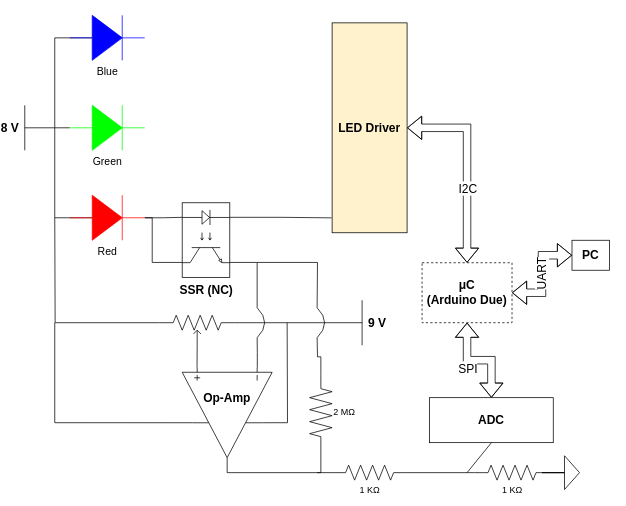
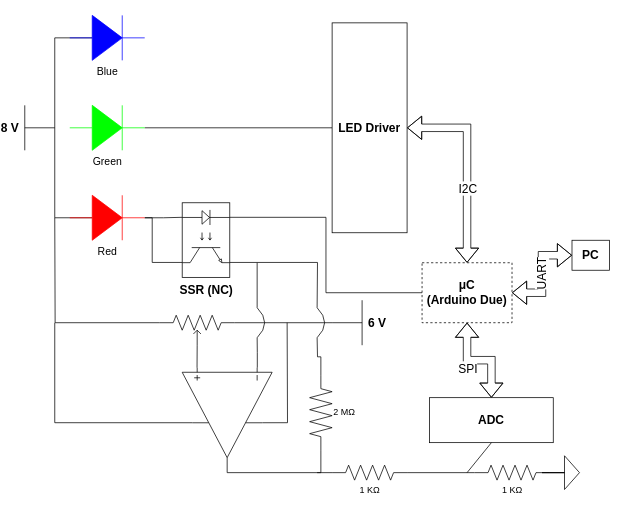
  <mxCell id="0" />
  <mxCell id="1" parent="0" />
  <mxCell id="2" style="edgeStyle=orthogonalEdgeStyle;rounded=0;orthogonalLoop=1;jettySize=auto;html=1;exitX=0;exitY=0.5;exitDx=0;exitDy=0;exitPerimeter=0;entryX=0;entryY=0.5;entryDx=0;entryDy=0;entryPerimeter=0;endArrow=none;endFill=0;" edge="1" parent="1"><mxGeometry relative="1" as="geometry"><Array as="points"><mxPoint x="60" y="50" /><mxPoint x="60" y="290" /></Array><mxPoint x="110" y="50" as="sourcePoint" /><mxPoint x="110.01" y="290" as="targetPoint" /></mxGeometry></mxCell>
  <mxCell id="3" value="&lt;font style=&quot;font-size: 14px;&quot;&gt;Blue&lt;br&gt;&lt;/font&gt;" style="pointerEvents=1;fillColor=strokeColor;verticalLabelPosition=bottom;shadow=0;dashed=0;align=center;html=1;verticalAlign=top;shape=mxgraph.electrical.diodes.diode;direction=east;rotation=0;strokeColor=#0000FF;fontColor=#000000;" vertex="1" parent="1"><mxGeometry x="80" y="20" width="100" height="60" as="geometry" /></mxCell>
+ <mxCell id="4" style="edgeStyle=orthogonalEdgeStyle;rounded=0;orthogonalLoop=1;jettySize=auto;html=1;exitX=1;exitY=0.5;exitDx=0;exitDy=0;exitPerimeter=0;entryX=0;entryY=0.5;entryDx=0;entryDy=0;fontSize=16;endArrow=none;endFill=0;" edge="1" parent="1" source="5" target="32"><mxGeometry relative="1" as="geometry" /></mxCell>
  <mxCell id="5" value="&lt;font style=&quot;font-size: 14px;&quot;&gt;Green&lt;br&gt;&lt;/font&gt;" style="pointerEvents=1;fillColor=strokeColor;verticalLabelPosition=bottom;shadow=0;dashed=0;align=center;html=1;verticalAlign=top;shape=mxgraph.electrical.diodes.diode;direction=east;rotation=0;fontColor=#000000;strokeColor=#00FF00;" vertex="1" parent="1"><mxGeometry x="80.01" y="140" width="100" height="60" as="geometry" /></mxCell>
  <mxCell id="6" style="edgeStyle=orthogonalEdgeStyle;rounded=0;orthogonalLoop=1;jettySize=auto;html=1;exitX=1;exitY=0.5;exitDx=0;exitDy=0;exitPerimeter=0;entryX=0.195;entryY=0;entryDx=0;entryDy=0;entryPerimeter=0;endArrow=none;endFill=0;" edge="1" parent="1" source="8" target="13"><mxGeometry relative="1" as="geometry" /></mxCell>
  <mxCell id="7" style="edgeStyle=orthogonalEdgeStyle;rounded=0;orthogonalLoop=1;jettySize=auto;html=1;exitX=1;exitY=0.5;exitDx=0;exitDy=0;exitPerimeter=0;entryX=0.8;entryY=0;entryDx=0;entryDy=0;entryPerimeter=0;endArrow=none;endFill=0;" edge="1" parent="1" source="8" target="13"><mxGeometry relative="1" as="geometry"><Array as="points"><mxPoint x="190" y="290" /><mxPoint x="190" y="350" /></Array></mxGeometry></mxCell>
  <mxCell id="8" value="&lt;font style=&quot;font-size: 14px;&quot;&gt;Red&lt;br&gt;&lt;/font&gt;" style="pointerEvents=1;fillColor=strokeColor;verticalLabelPosition=bottom;shadow=0;dashed=0;align=center;html=1;verticalAlign=top;shape=mxgraph.electrical.diodes.diode;direction=east;rotation=0;strokeColor=#FF0000;fontColor=#000000;" vertex="1" parent="1"><mxGeometry x="80.01" y="260" width="100" height="60" as="geometry" /></mxCell>
- <mxCell id="9" style="edgeStyle=orthogonalEdgeStyle;rounded=0;orthogonalLoop=1;jettySize=auto;html=1;exitX=0.5;exitY=0;exitDx=0;exitDy=0;exitPerimeter=0;entryX=0;entryY=0.5;entryDx=0;entryDy=0;entryPerimeter=0;endArrow=none;endFill=0;" edge="1" parent="1" source="10" target="5"><mxGeometry relative="1" as="geometry" /></mxCell>
  <mxCell id="10" value="8 V" style="verticalLabelPosition=middle;verticalAlign=middle;shape=mxgraph.electrical.signal_sources.vdd;shadow=0;dashed=0;align=center;strokeWidth=1;fontSize=16;html=1;flipV=1;fontStyle=1;direction=south;labelPosition=left;" vertex="1" parent="1"><mxGeometry x="20" y="140" width="40" height="60" as="geometry" /></mxCell>
  <mxCell id="11" style="edgeStyle=orthogonalEdgeStyle;rounded=0;orthogonalLoop=1;jettySize=auto;html=1;exitX=0.8;exitY=1;exitDx=0;exitDy=0;exitPerimeter=0;fontSize=12;endArrow=none;endFill=0;" edge="1" parent="1" source="13"><mxGeometry relative="1" as="geometry"><mxPoint x="410" y="410" as="targetPoint" /></mxGeometry></mxCell>
- <mxCell id="12" style="edgeStyle=orthogonalEdgeStyle;rounded=0;orthogonalLoop=1;jettySize=auto;html=1;exitX=0.195;exitY=1;exitDx=0;exitDy=0;exitPerimeter=0;entryX=-0.008;entryY=0.929;entryDx=0;entryDy=0;entryPerimeter=0;fontSize=16;endArrow=none;endFill=0;" edge="1" parent="1" source="13" target="32"><mxGeometry relative="1" as="geometry" /></mxCell>
+ <mxCell id="12" style="edgeStyle=orthogonalEdgeStyle;rounded=0;orthogonalLoop=1;jettySize=auto;html=1;exitX=0.195;exitY=1;exitDx=0;exitDy=0;exitPerimeter=0;fontSize=16;endArrow=none;endFill=0;" edge="1" parent="1" source="13" target="38"><mxGeometry relative="1" as="geometry" /></mxCell>
  <mxCell id="13" value="&lt;font style=&quot;font-size: 16px;&quot;&gt;&lt;b&gt;SSR (NC)&lt;/b&gt;&lt;/font&gt;" style="verticalLabelPosition=bottom;shadow=0;dashed=0;align=center;html=1;verticalAlign=top;shape=mxgraph.electrical.opto_electronics.opto-coupler;direction=south;flipH=1;" vertex="1" parent="1"><mxGeometry x="230" y="270" width="63.5" height="99.5" as="geometry" /></mxCell>
  <mxCell id="14" style="edgeStyle=orthogonalEdgeStyle;rounded=0;orthogonalLoop=1;jettySize=auto;html=1;exitX=0.612;exitY=0.89;exitDx=0;exitDy=0;exitPerimeter=0;fontSize=12;endArrow=none;endFill=0;" edge="1" parent="1" source="17"><mxGeometry relative="1" as="geometry"><mxPoint x="60" y="430" as="targetPoint" /><Array as="points"><mxPoint x="60" y="563" /></Array></mxGeometry></mxCell>
  <mxCell id="15" style="edgeStyle=orthogonalEdgeStyle;rounded=0;orthogonalLoop=1;jettySize=auto;html=1;exitX=0.612;exitY=0.11;exitDx=0;exitDy=0;exitPerimeter=0;fontSize=12;endArrow=none;endFill=0;" edge="1" parent="1" source="17"><mxGeometry relative="1" as="geometry"><mxPoint x="370" y="430" as="targetPoint" /></mxGeometry></mxCell>
  <mxCell id="16" style="edgeStyle=orthogonalEdgeStyle;rounded=0;orthogonalLoop=1;jettySize=auto;html=1;exitX=0;exitY=0.165;exitDx=0;exitDy=0;exitPerimeter=0;fontSize=12;endArrow=none;endFill=0;" edge="1" parent="1" source="17"><mxGeometry relative="1" as="geometry"><mxPoint x="330" y="450" as="targetPoint" /></mxGeometry></mxCell>
  <mxCell id="17" value="" style="verticalLabelPosition=bottom;shadow=0;dashed=0;align=center;html=1;verticalAlign=top;shape=mxgraph.electrical.abstract.operational_amp_1;direction=south;" vertex="1" parent="1"><mxGeometry x="230" y="490" width="120" height="120" as="geometry" /></mxCell>
  <mxCell id="18" style="edgeStyle=orthogonalEdgeStyle;rounded=0;orthogonalLoop=1;jettySize=auto;html=1;exitX=1;exitY=0.5;exitDx=0;exitDy=0;exitPerimeter=0;fontSize=12;endArrow=none;endFill=0;" edge="1" parent="1" source="20"><mxGeometry relative="1" as="geometry"><mxPoint x="410" y="450" as="targetPoint" /></mxGeometry></mxCell>
  <mxCell id="19" style="edgeStyle=orthogonalEdgeStyle;rounded=0;orthogonalLoop=1;jettySize=auto;html=1;exitX=0;exitY=0.5;exitDx=0;exitDy=0;exitPerimeter=0;entryX=1;entryY=0.5;entryDx=0;entryDy=0;entryPerimeter=0;fontSize=12;endArrow=none;endFill=0;" edge="1" parent="1" source="20" target="17"><mxGeometry relative="1" as="geometry" /></mxCell>
  <mxCell id="20" value="&lt;span style=&quot;&quot;&gt;2&amp;nbsp;MΩ&lt;/span&gt;" style="pointerEvents=1;verticalLabelPosition=middle;shadow=0;dashed=0;align=left;html=1;verticalAlign=middle;shape=mxgraph.electrical.resistors.resistor_2;fontSize=12;direction=north;labelPosition=right;" vertex="1" parent="1"><mxGeometry x="400" y="500" width="30" height="100" as="geometry" /></mxCell>
  <mxCell id="21" style="edgeStyle=orthogonalEdgeStyle;rounded=0;orthogonalLoop=1;jettySize=auto;html=1;exitX=0.5;exitY=1;exitDx=0;exitDy=0;exitPerimeter=0;entryX=0;entryY=0.835;entryDx=0;entryDy=0;entryPerimeter=0;fontSize=12;endArrow=none;endFill=0;" edge="1" parent="1" source="24" target="17"><mxGeometry relative="1" as="geometry" /></mxCell>
  <mxCell id="22" style="edgeStyle=orthogonalEdgeStyle;rounded=0;orthogonalLoop=1;jettySize=auto;html=1;exitX=0;exitY=0.25;exitDx=0;exitDy=0;exitPerimeter=0;fontSize=12;endArrow=none;endFill=0;" edge="1" parent="1" source="24"><mxGeometry relative="1" as="geometry"><mxPoint x="60" y="290" as="targetPoint" /><mxPoint x="230" y="430" as="sourcePoint" /></mxGeometry></mxCell>
  <mxCell id="23" style="edgeStyle=orthogonalEdgeStyle;rounded=0;orthogonalLoop=1;jettySize=auto;html=1;exitX=1;exitY=0.25;exitDx=0;exitDy=0;exitPerimeter=0;entryX=0.5;entryY=0;entryDx=0;entryDy=0;entryPerimeter=0;fontSize=12;endArrow=none;endFill=0;" edge="1" parent="1" source="24" target="29"><mxGeometry relative="1" as="geometry" /></mxCell>
  <mxCell id="24" value="" style="pointerEvents=1;verticalLabelPosition=bottom;shadow=0;dashed=0;align=center;html=1;verticalAlign=top;shape=mxgraph.electrical.resistors.potentiometer_2;rotation=-90;direction=south;" vertex="1" parent="1"><mxGeometry x="230" y="390" width="40" height="100" as="geometry" /></mxCell>
  <mxCell id="25" style="edgeStyle=orthogonalEdgeStyle;rounded=0;orthogonalLoop=1;jettySize=auto;html=1;exitX=0.5;exitY=1;exitDx=0;exitDy=0;exitPerimeter=0;fontSize=12;endArrow=none;endFill=0;" edge="1" parent="1" source="24" target="24"><mxGeometry relative="1" as="geometry" /></mxCell>
  <mxCell id="26" value="" style="endArrow=none;html=1;strokeWidth=1;fontSize=16;curved=1;" edge="1" parent="1"><mxGeometry width="100" relative="1" as="geometry"><mxPoint x="330" y="410" as="sourcePoint" /><mxPoint x="330" y="450" as="targetPoint" /><Array as="points"><mxPoint x="350" y="430" /></Array></mxGeometry></mxCell>
  <mxCell id="27" value="" style="endArrow=none;html=1;strokeWidth=1;fontSize=16;curved=1;" edge="1" parent="1"><mxGeometry width="100" relative="1" as="geometry"><mxPoint x="410" y="410" as="sourcePoint" /><mxPoint x="410" y="450" as="targetPoint" /><Array as="points"><mxPoint x="430" y="430" /></Array></mxGeometry></mxCell>
  <mxCell id="28" value="" style="endArrow=none;html=1;rounded=0;fontSize=12;" edge="1" parent="1"><mxGeometry width="50" height="50" relative="1" as="geometry"><mxPoint x="330" y="410" as="sourcePoint" /><mxPoint x="330" y="350" as="targetPoint" /></mxGeometry></mxCell>
- <mxCell id="29" value="9 V" style="verticalLabelPosition=middle;verticalAlign=middle;shape=mxgraph.electrical.signal_sources.vdd;shadow=0;dashed=0;align=center;strokeWidth=1;fontSize=16;html=1;flipV=1;fontStyle=1;direction=south;labelPosition=right;flipH=1;" vertex="1" parent="1"><mxGeometry x="430" y="400" width="40" height="60" as="geometry" /></mxCell>
+ <mxCell id="29" value="6 V" style="verticalLabelPosition=middle;verticalAlign=middle;shape=mxgraph.electrical.signal_sources.vdd;shadow=0;dashed=0;align=center;strokeWidth=1;fontSize=16;html=1;flipV=1;fontStyle=1;direction=south;labelPosition=right;flipH=1;" vertex="1" parent="1"><mxGeometry x="430" y="400" width="40" height="60" as="geometry" /></mxCell>
  <mxCell id="30" style="edgeStyle=orthogonalEdgeStyle;rounded=0;orthogonalLoop=1;jettySize=auto;html=1;exitX=1;exitY=0.5;exitDx=0;exitDy=0;entryX=0.5;entryY=0;entryDx=0;entryDy=0;fontSize=16;endArrow=block;endFill=0;shape=flexArrow;startArrow=block;" edge="1" parent="1" source="32" target="38"><mxGeometry relative="1" as="geometry" /></mxCell>
  <mxCell id="31" value="I2C" style="edgeLabel;html=1;align=center;verticalAlign=middle;resizable=0;points=[];fontSize=16;" connectable="0" vertex="1" parent="30"><mxGeometry x="0.368" y="-1" relative="1" as="geometry"><mxPoint x="1" y="-18" as="offset" /></mxGeometry></mxCell>
- <mxCell id="32" value="&lt;b&gt;&lt;font style=&quot;font-size: 16px;&quot;&gt;LED Driver&lt;/font&gt;&lt;/b&gt;" style="rounded=0;whiteSpace=wrap;html=1;fontSize=12;fillColor=#fff2cc;" vertex="1" parent="1"><mxGeometry x="430" y="30" width="100" height="280" as="geometry" /></mxCell>
+ <mxCell id="32" value="&lt;b&gt;&lt;font style=&quot;font-size: 16px;&quot;&gt;LED Driver&lt;/font&gt;&lt;/b&gt;" style="rounded=0;whiteSpace=wrap;html=1;fontSize=12;" vertex="1" parent="1"><mxGeometry x="430" y="30" width="100" height="280" as="geometry" /></mxCell>
  <mxCell id="33" style="edgeStyle=orthogonalEdgeStyle;rounded=0;orthogonalLoop=1;jettySize=auto;html=1;exitX=0.5;exitY=0;exitDx=0;exitDy=0;entryX=0.5;entryY=1;entryDx=0;entryDy=0;fontSize=16;endArrow=block;endFill=0;shape=flexArrow;startArrow=block;" edge="1" parent="1" source="35" target="38"><mxGeometry relative="1" as="geometry" /></mxCell>
  <mxCell id="34" value="SPI" style="edgeLabel;html=1;align=center;verticalAlign=middle;resizable=0;points=[];fontSize=16;" connectable="0" vertex="1" parent="33"><mxGeometry x="0.346" relative="1" as="geometry"><mxPoint y="17" as="offset" /></mxGeometry></mxCell>
  <mxCell id="35" value="&lt;b&gt;&lt;font style=&quot;font-size: 16px;&quot;&gt;ADC&lt;/font&gt;&lt;/b&gt;" style="rounded=0;whiteSpace=wrap;html=1;fontSize=12;" vertex="1" parent="1"><mxGeometry x="560" y="530" width="165" height="60" as="geometry" /></mxCell>
  <mxCell id="36" style="edgeStyle=orthogonalEdgeStyle;rounded=0;orthogonalLoop=1;jettySize=auto;html=1;exitX=0.5;exitY=1;exitDx=0;exitDy=0;fontSize=16;endArrow=none;endFill=0;" edge="1" parent="1" source="35" target="35"><mxGeometry relative="1" as="geometry" /></mxCell>
  <mxCell id="37" value="UART" style="edgeStyle=orthogonalEdgeStyle;shape=flexArrow;rounded=0;orthogonalLoop=1;jettySize=auto;html=1;strokeColor=default;fontSize=16;fontColor=#000000;startArrow=block;endArrow=block;endFill=0;horizontal=0;" edge="1" parent="1" source="38" target="47"><mxGeometry relative="1" as="geometry" /></mxCell>
  <mxCell id="38" value="&lt;span style=&quot;font-size: 16px;&quot;&gt;&lt;b&gt;μC&lt;br&gt;(Arduino Due)&lt;br&gt;&lt;/b&gt;&lt;/span&gt;" style="rounded=0;whiteSpace=wrap;html=1;fontSize=12;dashed=1;" vertex="1" parent="1"><mxGeometry x="550" y="350" width="120" height="80" as="geometry" /></mxCell>
- <mxCell id="39" value="&lt;b&gt;&lt;font style=&quot;font-size: 16px;&quot;&gt;Op-Amp&lt;/font&gt;&lt;/b&gt;" style="rounded=0;whiteSpace=wrap;html=1;fontSize=12;strokeColor=none;fillColor=none;" vertex="1" parent="1"><mxGeometry x="240" y="510" width="100" height="40" as="geometry" /></mxCell>
  <mxCell id="40" style="edgeStyle=orthogonalEdgeStyle;rounded=0;orthogonalLoop=1;jettySize=auto;html=1;exitX=1;exitY=0.5;exitDx=0;exitDy=0;exitPerimeter=0;entryX=0;entryY=0.5;entryDx=0;entryDy=0;entryPerimeter=0;fontSize=16;fontColor=#000000;strokeColor=default;endArrow=none;endFill=0;" edge="1" parent="1" source="42" target="43"><mxGeometry relative="1" as="geometry" /></mxCell>
  <mxCell id="41" style="edgeStyle=orthogonalEdgeStyle;rounded=0;orthogonalLoop=1;jettySize=auto;html=1;exitX=0;exitY=0.5;exitDx=0;exitDy=0;exitPerimeter=0;strokeColor=default;fontSize=16;fontColor=#000000;endArrow=none;endFill=0;" edge="1" parent="1" source="42"><mxGeometry relative="1" as="geometry"><mxPoint x="410" y="630" as="targetPoint" /></mxGeometry></mxCell>
  <mxCell id="42" value="&lt;span style=&quot;&quot;&gt;1 KΩ&lt;/span&gt;" style="pointerEvents=1;verticalLabelPosition=bottom;shadow=0;dashed=0;align=center;html=1;verticalAlign=top;shape=mxgraph.electrical.resistors.resistor_2;fontSize=12;direction=east;labelPosition=center;horizontal=1;" vertex="1" parent="1"><mxGeometry x="430" y="620" width="100" height="20" as="geometry" /></mxCell>
  <mxCell id="43" value="&lt;span style=&quot;&quot;&gt;1 KΩ&lt;/span&gt;" style="pointerEvents=1;verticalLabelPosition=bottom;shadow=0;dashed=0;align=center;html=1;verticalAlign=top;shape=mxgraph.electrical.resistors.resistor_2;fontSize=12;direction=east;labelPosition=center;horizontal=1;" vertex="1" parent="1"><mxGeometry x="620" y="620" width="100" height="20" as="geometry" /></mxCell>
  <mxCell id="44" value="" style="endArrow=none;html=1;rounded=0;strokeColor=default;fontSize=16;fontColor=#000000;entryX=0.5;entryY=1;entryDx=0;entryDy=0;" edge="1" parent="1" target="35"><mxGeometry width="50" height="50" relative="1" as="geometry"><mxPoint x="610" y="630" as="sourcePoint" /><mxPoint x="370" y="360" as="targetPoint" /></mxGeometry></mxCell>
  <mxCell id="45" value="" style="edgeStyle=orthogonalEdgeStyle;rounded=0;orthogonalLoop=1;jettySize=auto;html=1;strokeColor=default;fontSize=16;fontColor=#000000;endArrow=none;endFill=0;" edge="1" parent="1" source="46" target="43"><mxGeometry relative="1" as="geometry" /></mxCell>
  <mxCell id="46" value="" style="pointerEvents=1;verticalLabelPosition=bottom;shadow=0;dashed=0;align=center;html=1;verticalAlign=top;shape=mxgraph.electrical.signal_sources.signal_ground;strokeColor=#000000;fontSize=16;fontColor=#000000;fillColor=none;direction=north;" vertex="1" parent="1"><mxGeometry x="730" y="607.5" width="30" height="45" as="geometry" /></mxCell>
  <mxCell id="47" value="&lt;span style=&quot;font-size: 16px;&quot;&gt;&lt;b&gt;PC&lt;br&gt;&lt;/b&gt;&lt;/span&gt;" style="rounded=0;whiteSpace=wrap;html=1;fontSize=12;" vertex="1" parent="1"><mxGeometry x="750" y="320" width="50" height="40" as="geometry" /></mxCell>
